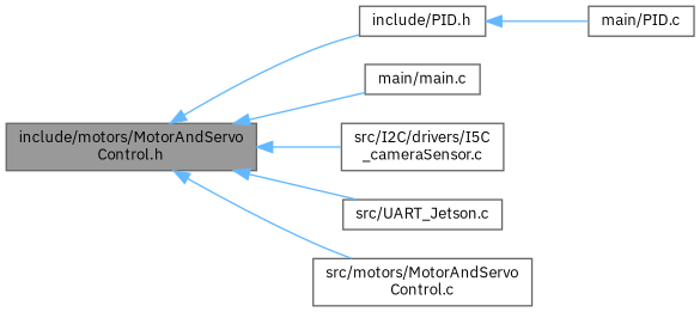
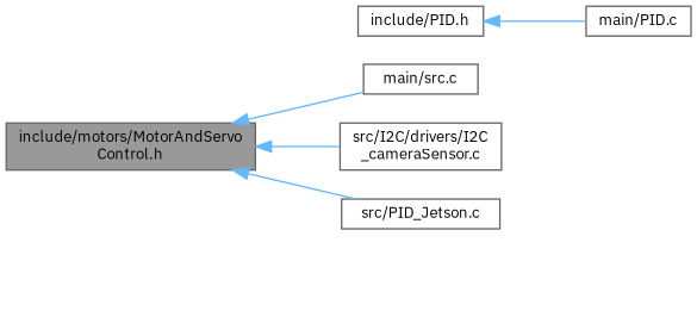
  digraph {
    fontname="IBM Plex Sans"
    rankdir=LR
    node [color=grey40 fillcolor=white fontname="IBM Plex Sans" fontsize=10 shape=box style=filled]
    edge [color=steelblue1 dir=back fontname="IBM Plex Sans" fontsize=10 labelfontname=Helvetica labelfontsize=10 style=solid]
    n1 [color=gray40 fillcolor=grey60 fontcolor=black height=0.2 label="include/motors/MotorAndServo\lControl.h" width=0.4]
    n2 [height=0.2 label="include/PID.h" width=0.4]
-   n3 [height=0.2 label="main/main.c" width=0.4]
-   n4 [height=0.2 label="src/I2C/drivers/I5C\l_cameraSensor.c" width=0.4]
-   n5 [height=0.2 label="src/UART_Jetson.c" width=0.4]
-   n6 [height=0.2 label="src/motors/MotorAndServo\lControl.c" width=0.4]
+   n3 [height=0.2 label="main/src.c" width=0.4]
+   n4 [height=0.2 label="src/I2C/drivers/I2C\l_cameraSensor.c" width=0.4]
+   n5 [height=0.2 label="src/PID_Jetson.c" width=0.4]
    n7 [height=0.2 label="main/PID.c" width=0.4]
-   n1 -> n2
    n1 -> n3
    n1 -> n4
    n1 -> n5
-   n1 -> n6
    n2 -> n7
  }
